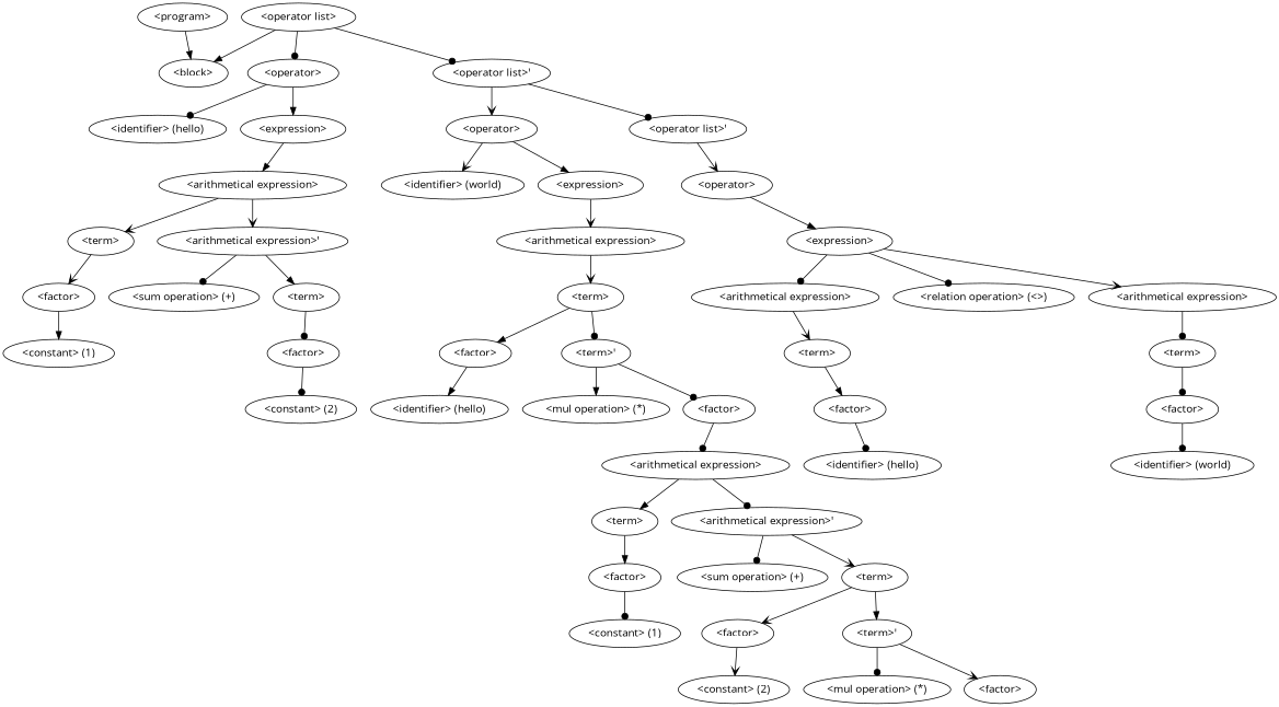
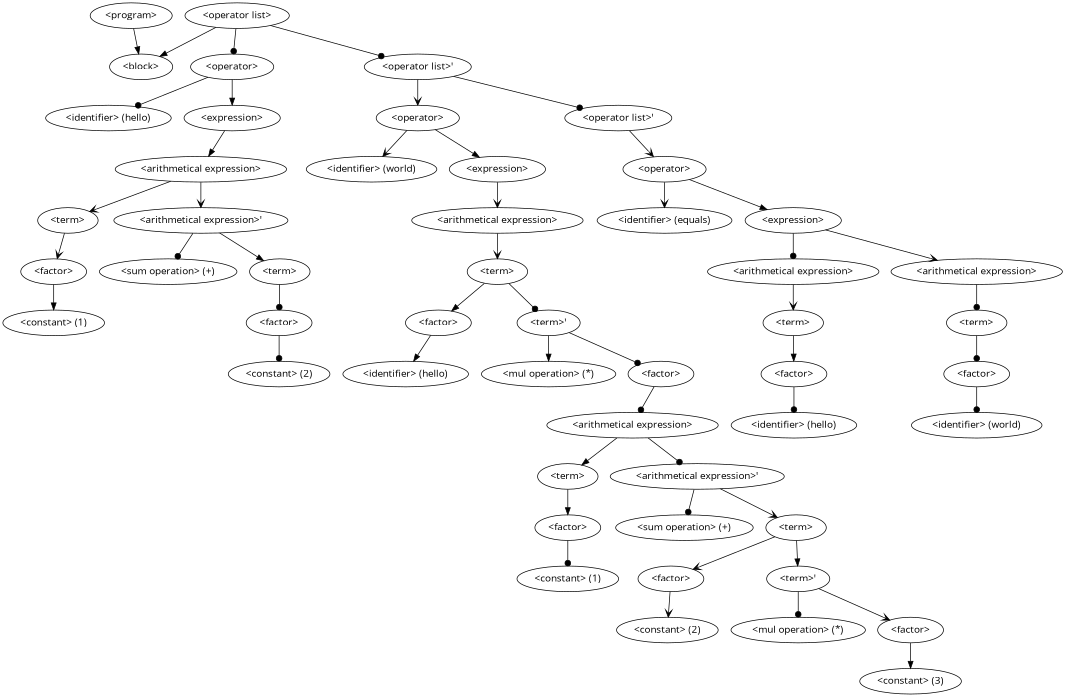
  digraph {
    fontname="Open Sans"
    node [fontname="Open Sans"]
    edge [arrowhead=dot fontname="Open Sans"]
    n1 [label="<program>"]
    n2 [label="<block>"]
    n3 [label="<operator list>"]
    n4 [label="<operator>"]
    n5 [label="<operator list>'"]
    n6 [label="<identifier> (hello)"]
    n7 [label="<expression>"]
    n8 [label="<operator>"]
    n9 [label="<operator list>'"]
    n10 [label="<arithmetical expression>"]
    n11 [label="<term>"]
    n12 [label="<arithmetical expression>'"]
    n13 [label="<factor>"]
    n14 [label="<sum operation> (+)"]
    n15 [label="<term>"]
    n16 [label="<constant> (1)"]
    n17 [label="<factor>"]
    n18 [label="<constant> (2)"]
    n19 [label="<identifier> (world)"]
    n20 [label="<expression>"]
    n21 [label="<operator>"]
    n22 [label="<arithmetical expression>"]
    n23 [label="<term>"]
    n24 [label="<factor>"]
    n25 [label="<term>'"]
    n26 [label="<identifier> (hello)"]
    n27 [label="<mul operation> (*)"]
    n28 [label="<factor>"]
    n29 [label="<arithmetical expression>"]
    n30 [label="<term>"]
    n31 [label="<arithmetical expression>'"]
    n32 [label="<factor>"]
    n33 [label="<sum operation> (+)"]
    n34 [label="<term>"]
    n35 [label="<constant> (1)"]
    n36 [label="<factor>"]
    n37 [label="<term>'"]
    n38 [label="<constant> (2)"]
    n39 [label="<mul operation> (*)"]
    n40 [label="<factor>"]
+   n41 [label="<constant> (3)"]
+   n42 [label="<identifier> (equals)"]
    n43 [label="<expression>"]
    n44 [label="<arithmetical expression>"]
-   n45 [label="<relation operation> (<>)"]
    n46 [label="<arithmetical expression>"]
    n47 [label="<term>"]
    n48 [label="<term>"]
    n49 [label="<factor>"]
    n50 [label="<identifier> (hello)"]
    n51 [label="<factor>"]
    n52 [label="<identifier> (world)"]
    n1 -> n2 [arrowhead=normal]
    n3 -> n2 [arrowhead=normal]
    n3 -> n4
    n3 -> n5
    n4 -> n6
    n4 -> n7 [arrowhead=normal]
    n5 -> n8 [arrowhead=vee]
    n5 -> n9
    n7 -> n10 [arrowhead=normal]
    n8 -> n19 [arrowhead=vee]
    n8 -> n20 [arrowhead=normal]
    n9 -> n21 [arrowhead=vee]
    n10 -> n11 [arrowhead=vee]
    n10 -> n12 [arrowhead=vee]
    n11 -> n13 [arrowhead=vee]
    n12 -> n14
    n12 -> n15 [arrowhead=normal]
    n13 -> n16 [arrowhead=normal]
    n15 -> n17
    n17 -> n18
    n20 -> n22 [arrowhead=vee]
+   n21 -> n42 [arrowhead=vee]
    n21 -> n43 [arrowhead=normal]
    n22 -> n23 [arrowhead=vee]
    n23 -> n24 [arrowhead=normal]
    n23 -> n25
    n24 -> n26 [arrowhead=normal]
    n25 -> n27 [arrowhead=normal]
    n25 -> n28
    n28 -> n29
    n29 -> n30 [arrowhead=normal]
    n29 -> n31
    n30 -> n32 [arrowhead=normal]
    n31 -> n33
    n31 -> n34 [arrowhead=vee]
    n32 -> n35
    n34 -> n36 [arrowhead=vee]
    n34 -> n37 [arrowhead=normal]
    n36 -> n38 [arrowhead=vee]
    n37 -> n39
    n37 -> n40 [arrowhead=vee]
+   n40 -> n41 [arrowhead=normal]
    n43 -> n44
-   n43 -> n45
    n43 -> n46 [arrowhead=vee]
    n44 -> n47 [arrowhead=vee]
    n46 -> n48
    n47 -> n49 [arrowhead=normal]
    n48 -> n51
    n49 -> n50
    n51 -> n52
  }
